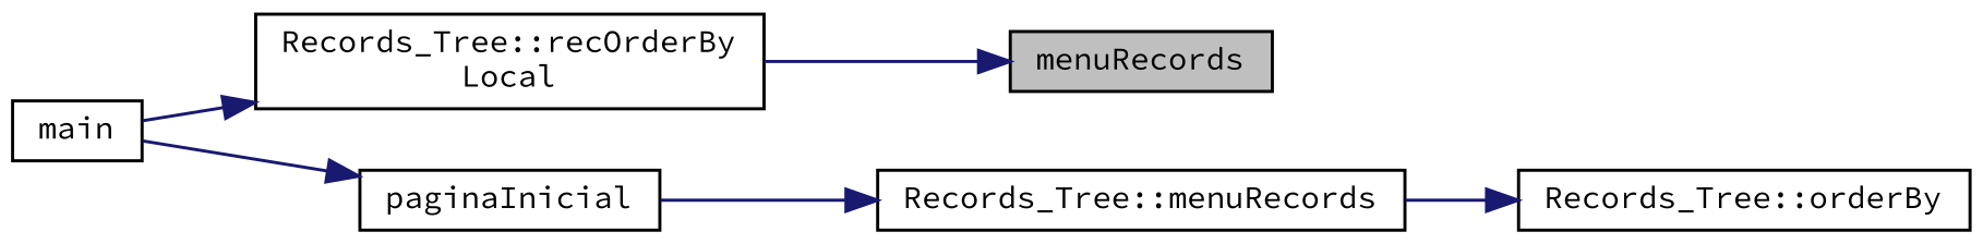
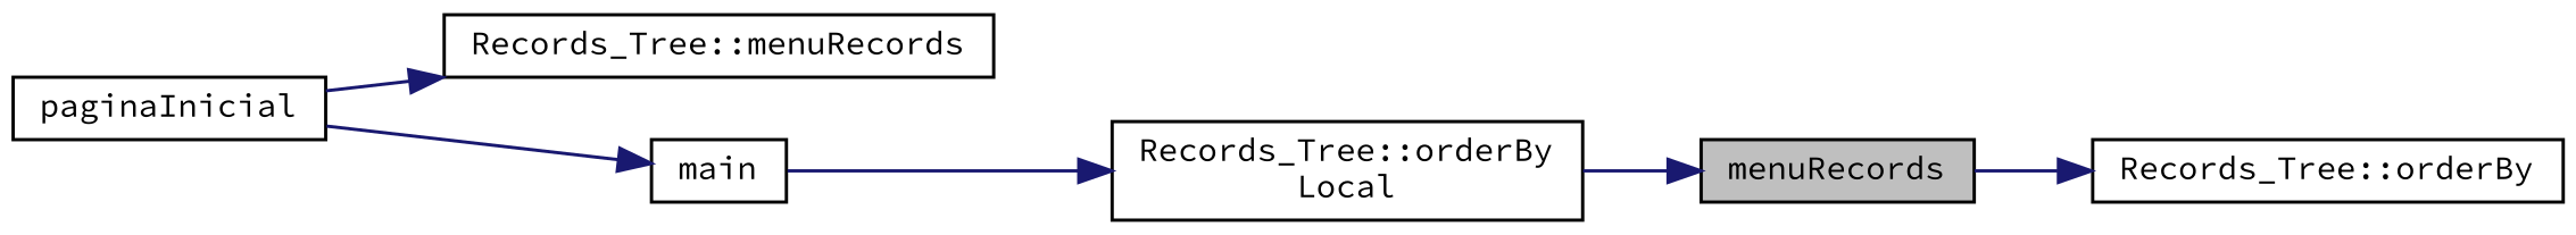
  digraph {
    fontname="Source Code Pro"
    rankdir=RL
    node [color=black fillcolor=white fontname="Source Code Pro" fontsize=10 shape=record style=filled]
    edge [color=midnightblue dir=back fontname="Source Code Pro" fontsize=10 labelfontname=Helvetica labelfontsize=10 style=solid]
    n1 [fillcolor=grey75 fontcolor=black height=0.2 label=menuRecords width=0.4]
-   n2 [height=0.2 label="Records_Tree::recOrderBy\lLocal" width=0.4]
+   n2 [height=0.2 label="Records_Tree::orderBy\lLocal" width=0.4]
    n3 [height=0.2 label=main width=0.4]
    n4 [height=0.2 label="Records_Tree::orderBy" width=0.4]
    n5 [height=0.2 label="Records_Tree::menuRecords" width=0.4]
    n6 [height=0.2 label=paginaInicial width=0.4]
    n1 -> n2
    n2 -> n3
-   n4 -> n5
+   n4 -> n1
    n5 -> n6
-   n6 -> n3
+   n3 -> n6
  }
